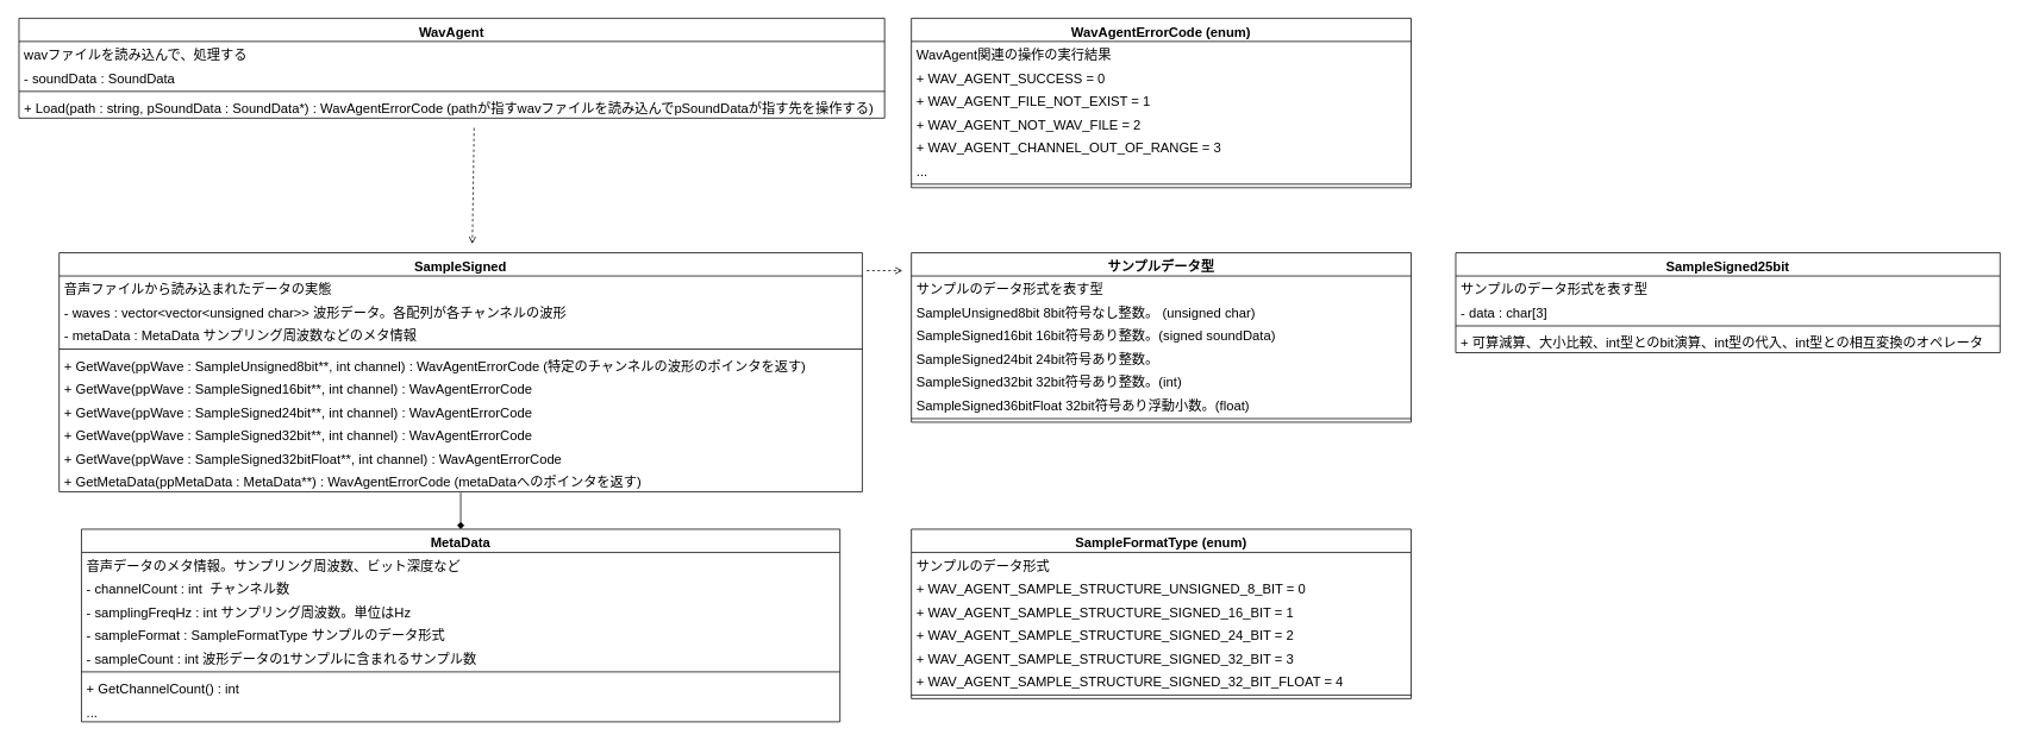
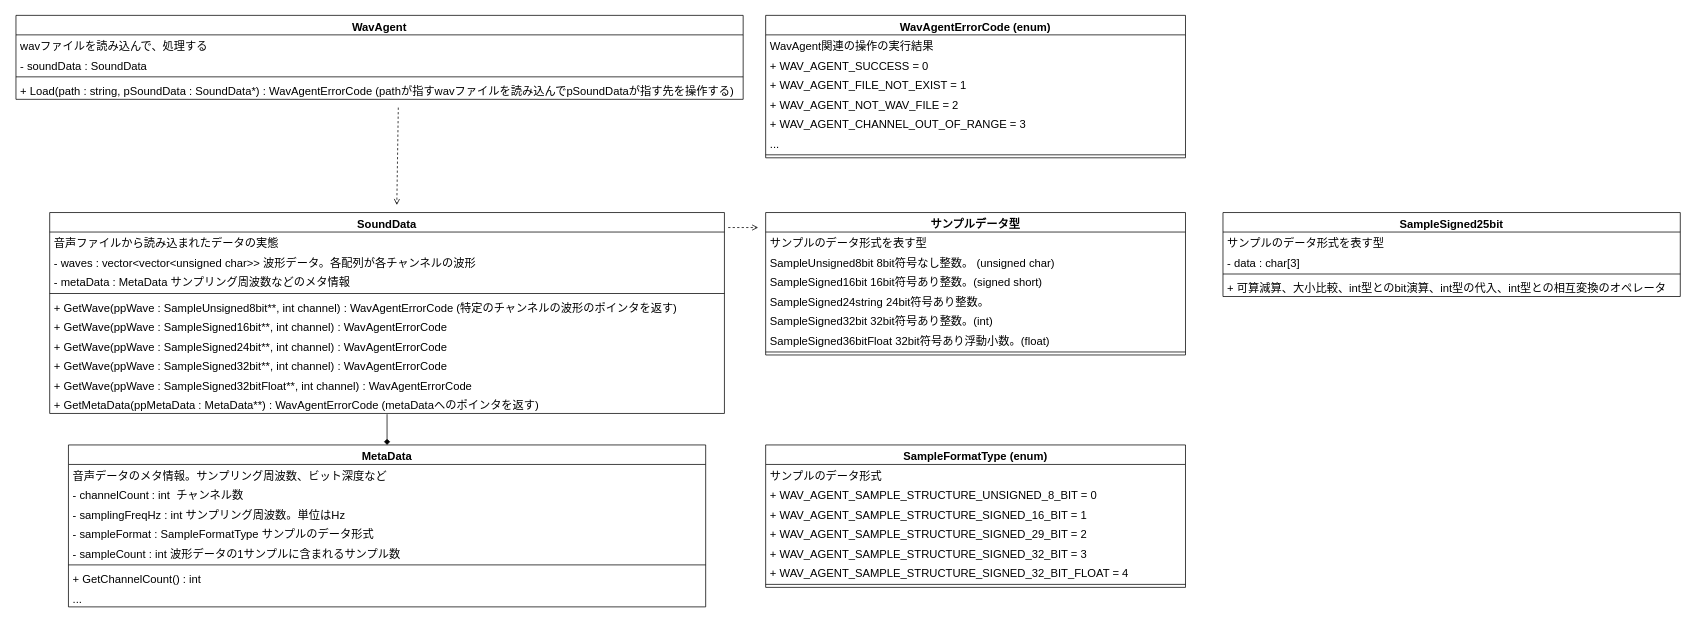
  <mxCell id="0" />
  <mxCell id="1" parent="0" />
  <mxCell id="2" value="" style="endArrow=open;html=1;rounded=0;fontSize=15;endFill=0;entryX=0.5;entryY=0;entryDx=0;entryDy=0;dashed=1;" parent="1" edge="1"><mxGeometry width="50" height="50" relative="1" as="geometry"><mxPoint x="530" y="143" as="sourcePoint" /><mxPoint x="528" y="273" as="targetPoint" /><Array as="points" /></mxGeometry></mxCell>
  <mxCell id="3" value="WavAgent" style="swimlane;fontStyle=1;align=center;verticalAlign=top;childLayout=stackLayout;horizontal=1;startSize=26;horizontalStack=0;resizeParent=1;resizeParentMax=0;resizeLast=0;collapsible=1;marginBottom=0;fontSize=15;" parent="1" vertex="1"><mxGeometry x="20" y="20" width="970" height="112" as="geometry" /></mxCell>
  <mxCell id="4" value="wavファイルを読み込んで、処理する" style="text;strokeColor=none;fillColor=none;align=left;verticalAlign=top;spacingLeft=4;spacingRight=4;overflow=hidden;rotatable=0;points=[[0,0.5],[1,0.5]];portConstraint=eastwest;fontSize=15;" parent="3" vertex="1"><mxGeometry y="26" width="970" height="26" as="geometry" /></mxCell>
  <mxCell id="5" value="- soundData : SoundData" style="text;strokeColor=none;fillColor=none;align=left;verticalAlign=top;spacingLeft=4;spacingRight=4;overflow=hidden;rotatable=0;points=[[0,0.5],[1,0.5]];portConstraint=eastwest;fontSize=15;" parent="3" vertex="1"><mxGeometry y="52" width="970" height="26" as="geometry" /></mxCell>
  <mxCell id="6" value="" style="line;strokeWidth=1;fillColor=none;align=left;verticalAlign=middle;spacingTop=-1;spacingLeft=3;spacingRight=3;rotatable=0;labelPosition=right;points=[];portConstraint=eastwest;fontSize=15;" parent="3" vertex="1"><mxGeometry y="78" width="970" height="8" as="geometry" /></mxCell>
  <mxCell id="7" value="+ Load(path : string, pSoundData : SoundData*) : WavAgentErrorCode (pathが指すwavファイルを読み込んでpSoundDataが指す先を操作する)" style="text;strokeColor=none;fillColor=none;align=left;verticalAlign=top;spacingLeft=4;spacingRight=4;overflow=hidden;rotatable=0;points=[[0,0.5],[1,0.5]];portConstraint=eastwest;fontSize=15;" parent="3" vertex="1"><mxGeometry y="86" width="970" height="26" as="geometry" /></mxCell>
- <mxCell id="8" value="SampleSigned" style="swimlane;fontStyle=1;align=center;verticalAlign=top;childLayout=stackLayout;horizontal=1;startSize=26;horizontalStack=0;resizeParent=1;resizeParentMax=0;resizeLast=0;collapsible=1;marginBottom=0;fontSize=15;" parent="1" vertex="1"><mxGeometry x="65" y="283" width="900" height="268" as="geometry" /></mxCell>
+ <mxCell id="8" value="SoundData" style="swimlane;fontStyle=1;align=center;verticalAlign=top;childLayout=stackLayout;horizontal=1;startSize=26;horizontalStack=0;resizeParent=1;resizeParentMax=0;resizeLast=0;collapsible=1;marginBottom=0;fontSize=15;" parent="1" vertex="1"><mxGeometry x="65" y="283" width="900" height="268" as="geometry" /></mxCell>
  <mxCell id="9" value="音声ファイルから読み込まれたデータの実態" style="text;strokeColor=none;fillColor=none;align=left;verticalAlign=top;spacingLeft=4;spacingRight=4;overflow=hidden;rotatable=0;points=[[0,0.5],[1,0.5]];portConstraint=eastwest;fontSize=15;" parent="8" vertex="1"><mxGeometry y="26" width="900" height="26" as="geometry" /></mxCell>
  <mxCell id="10" value="- waves : vector&lt;vector&lt;unsigned char&gt;&gt; 波形データ。各配列が各チャンネルの波形" style="text;strokeColor=none;fillColor=none;align=left;verticalAlign=top;spacingLeft=4;spacingRight=4;overflow=hidden;rotatable=0;points=[[0,0.5],[1,0.5]];portConstraint=eastwest;fontSize=15;" parent="8" vertex="1"><mxGeometry y="52" width="900" height="26" as="geometry" /></mxCell>
  <mxCell id="11" value="- metaData : MetaData サンプリング周波数などのメタ情報" style="text;strokeColor=none;fillColor=none;align=left;verticalAlign=top;spacingLeft=4;spacingRight=4;overflow=hidden;rotatable=0;points=[[0,0.5],[1,0.5]];portConstraint=eastwest;fontSize=15;" parent="8" vertex="1"><mxGeometry y="78" width="900" height="26" as="geometry" /></mxCell>
  <mxCell id="12" value="" style="line;strokeWidth=1;fillColor=none;align=left;verticalAlign=middle;spacingTop=-1;spacingLeft=3;spacingRight=3;rotatable=0;labelPosition=right;points=[];portConstraint=eastwest;fontSize=15;" parent="8" vertex="1"><mxGeometry y="104" width="900" height="8" as="geometry" /></mxCell>
  <mxCell id="13" value="+ GetWave(ppWave : SampleUnsigned8bit**, int channel) : WavAgentErrorCode (特定のチャンネルの波形のポインタを返す)" style="text;strokeColor=none;fillColor=none;align=left;verticalAlign=top;spacingLeft=4;spacingRight=4;overflow=hidden;rotatable=0;points=[[0,0.5],[1,0.5]];portConstraint=eastwest;fontSize=15;" parent="8" vertex="1"><mxGeometry y="112" width="900" height="26" as="geometry" /></mxCell>
  <mxCell id="14" value="+ GetWave(ppWave : SampleSigned16bit**, int channel) : WavAgentErrorCode  " style="text;strokeColor=none;fillColor=none;align=left;verticalAlign=top;spacingLeft=4;spacingRight=4;overflow=hidden;rotatable=0;points=[[0,0.5],[1,0.5]];portConstraint=eastwest;fontSize=15;" parent="8" vertex="1"><mxGeometry y="138" width="900" height="26" as="geometry" /></mxCell>
  <mxCell id="15" value="+ GetWave(ppWave : SampleSigned24bit**, int channel) : WavAgentErrorCode " style="text;strokeColor=none;fillColor=none;align=left;verticalAlign=top;spacingLeft=4;spacingRight=4;overflow=hidden;rotatable=0;points=[[0,0.5],[1,0.5]];portConstraint=eastwest;fontSize=15;" parent="8" vertex="1"><mxGeometry y="164" width="900" height="26" as="geometry" /></mxCell>
  <mxCell id="16" value="+ GetWave(ppWave : SampleSigned32bit**, int channel) : WavAgentErrorCode  " style="text;strokeColor=none;fillColor=none;align=left;verticalAlign=top;spacingLeft=4;spacingRight=4;overflow=hidden;rotatable=0;points=[[0,0.5],[1,0.5]];portConstraint=eastwest;fontSize=15;" parent="8" vertex="1"><mxGeometry y="190" width="900" height="26" as="geometry" /></mxCell>
  <mxCell id="17" value="+ GetWave(ppWave : SampleSigned32bitFloat**, int channel) : WavAgentErrorCode  " style="text;strokeColor=none;fillColor=none;align=left;verticalAlign=top;spacingLeft=4;spacingRight=4;overflow=hidden;rotatable=0;points=[[0,0.5],[1,0.5]];portConstraint=eastwest;fontSize=15;" parent="8" vertex="1"><mxGeometry y="216" width="900" height="26" as="geometry" /></mxCell>
  <mxCell id="18" value="+ GetMetaData(ppMetaData : MetaData**) : WavAgentErrorCode (metaDataへのポインタを返す)" style="text;strokeColor=none;fillColor=none;align=left;verticalAlign=top;spacingLeft=4;spacingRight=4;overflow=hidden;rotatable=0;points=[[0,0.5],[1,0.5]];portConstraint=eastwest;fontSize=15;" parent="8" vertex="1"><mxGeometry y="242" width="900" height="26" as="geometry" /></mxCell>
  <mxCell id="19" value="MetaData" style="swimlane;fontStyle=1;align=center;verticalAlign=top;childLayout=stackLayout;horizontal=1;startSize=26;horizontalStack=0;resizeParent=1;resizeParentMax=0;resizeLast=0;collapsible=1;marginBottom=0;fontSize=15;" parent="1" vertex="1"><mxGeometry x="90" y="593" width="850" height="216" as="geometry" /></mxCell>
  <mxCell id="20" value="音声データのメタ情報。サンプリング周波数、ビット深度など" style="text;strokeColor=none;fillColor=none;align=left;verticalAlign=top;spacingLeft=4;spacingRight=4;overflow=hidden;rotatable=0;points=[[0,0.5],[1,0.5]];portConstraint=eastwest;fontSize=15;" parent="19" vertex="1"><mxGeometry y="26" width="850" height="26" as="geometry" /></mxCell>
  <mxCell id="21" value="- channelCount : int  チャンネル数    " style="text;strokeColor=none;fillColor=none;align=left;verticalAlign=top;spacingLeft=4;spacingRight=4;overflow=hidden;rotatable=0;points=[[0,0.5],[1,0.5]];portConstraint=eastwest;fontSize=15;" parent="19" vertex="1"><mxGeometry y="52" width="850" height="26" as="geometry" /></mxCell>
  <mxCell id="22" value="- samplingFreqHz : int サンプリング周波数。単位はHz" style="text;strokeColor=none;fillColor=none;align=left;verticalAlign=top;spacingLeft=4;spacingRight=4;overflow=hidden;rotatable=0;points=[[0,0.5],[1,0.5]];portConstraint=eastwest;fontSize=15;" parent="19" vertex="1"><mxGeometry y="78" width="850" height="26" as="geometry" /></mxCell>
  <mxCell id="23" value="- sampleFormat : SampleFormatType サンプルのデータ形式" style="text;strokeColor=none;fillColor=none;align=left;verticalAlign=top;spacingLeft=4;spacingRight=4;overflow=hidden;rotatable=0;points=[[0,0.5],[1,0.5]];portConstraint=eastwest;fontSize=15;" parent="19" vertex="1"><mxGeometry y="104" width="850" height="26" as="geometry" /></mxCell>
  <mxCell id="24" value="- sampleCount : int 波形データの1サンプルに含まれるサンプル数" style="text;strokeColor=none;fillColor=none;align=left;verticalAlign=top;spacingLeft=4;spacingRight=4;overflow=hidden;rotatable=0;points=[[0,0.5],[1,0.5]];portConstraint=eastwest;fontSize=15;" parent="19" vertex="1"><mxGeometry y="130" width="850" height="26" as="geometry" /></mxCell>
  <mxCell id="25" value="" style="line;strokeWidth=1;fillColor=none;align=left;verticalAlign=middle;spacingTop=-1;spacingLeft=3;spacingRight=3;rotatable=0;labelPosition=right;points=[];portConstraint=eastwest;fontSize=15;" parent="19" vertex="1"><mxGeometry y="156" width="850" height="8" as="geometry" /></mxCell>
  <mxCell id="26" value="+ GetChannelCount() : int" style="text;strokeColor=none;fillColor=none;align=left;verticalAlign=top;spacingLeft=4;spacingRight=4;overflow=hidden;rotatable=0;points=[[0,0.5],[1,0.5]];portConstraint=eastwest;fontSize=15;" parent="19" vertex="1"><mxGeometry y="164" width="850" height="26" as="geometry" /></mxCell>
  <mxCell id="27" value="..." style="text;strokeColor=none;fillColor=none;align=left;verticalAlign=top;spacingLeft=4;spacingRight=4;overflow=hidden;rotatable=0;points=[[0,0.5],[1,0.5]];portConstraint=eastwest;fontSize=15;" parent="19" vertex="1"><mxGeometry y="190" width="850" height="26" as="geometry" /></mxCell>
  <mxCell id="28" value="" style="endArrow=diamond;html=1;rounded=0;fontSize=15;endFill=1;entryX=0.5;entryY=0;entryDx=0;entryDy=0;exitX=0.5;exitY=1.038;exitDx=0;exitDy=0;exitPerimeter=0;" parent="1" source="18" target="19" edge="1"><mxGeometry width="50" height="50" relative="1" as="geometry"><mxPoint x="515" y="453" as="sourcePoint" /><mxPoint x="538" y="283" as="targetPoint" /><Array as="points" /></mxGeometry></mxCell>
  <mxCell id="29" value="WavAgentErrorCode (enum)" style="swimlane;fontStyle=1;align=center;verticalAlign=top;childLayout=stackLayout;horizontal=1;startSize=26;horizontalStack=0;resizeParent=1;resizeParentMax=0;resizeLast=0;collapsible=1;marginBottom=0;fontSize=15;" parent="1" vertex="1"><mxGeometry x="1020" y="20" width="560" height="190" as="geometry" /></mxCell>
  <mxCell id="30" value="WavAgent関連の操作の実行結果" style="text;strokeColor=none;fillColor=none;align=left;verticalAlign=top;spacingLeft=4;spacingRight=4;overflow=hidden;rotatable=0;points=[[0,0.5],[1,0.5]];portConstraint=eastwest;fontSize=15;" parent="29" vertex="1"><mxGeometry y="26" width="560" height="26" as="geometry" /></mxCell>
  <mxCell id="31" value="+ WAV_AGENT_SUCCESS = 0" style="text;strokeColor=none;fillColor=none;align=left;verticalAlign=top;spacingLeft=4;spacingRight=4;overflow=hidden;rotatable=0;points=[[0,0.5],[1,0.5]];portConstraint=eastwest;fontSize=15;" parent="29" vertex="1"><mxGeometry y="52" width="560" height="26" as="geometry" /></mxCell>
  <mxCell id="32" value="+ WAV_AGENT_FILE_NOT_EXIST = 1" style="text;strokeColor=none;fillColor=none;align=left;verticalAlign=top;spacingLeft=4;spacingRight=4;overflow=hidden;rotatable=0;points=[[0,0.5],[1,0.5]];portConstraint=eastwest;fontSize=15;" parent="29" vertex="1"><mxGeometry y="78" width="560" height="26" as="geometry" /></mxCell>
  <mxCell id="33" value="+ WAV_AGENT_NOT_WAV_FILE = 2" style="text;strokeColor=none;fillColor=none;align=left;verticalAlign=top;spacingLeft=4;spacingRight=4;overflow=hidden;rotatable=0;points=[[0,0.5],[1,0.5]];portConstraint=eastwest;fontSize=15;" parent="29" vertex="1"><mxGeometry y="104" width="560" height="26" as="geometry" /></mxCell>
  <mxCell id="34" value="+ WAV_AGENT_CHANNEL_OUT_OF_RANGE = 3" style="text;strokeColor=none;fillColor=none;align=left;verticalAlign=top;spacingLeft=4;spacingRight=4;overflow=hidden;rotatable=0;points=[[0,0.5],[1,0.5]];portConstraint=eastwest;fontSize=15;" parent="29" vertex="1"><mxGeometry y="130" width="560" height="26" as="geometry" /></mxCell>
  <mxCell id="35" value="..." style="text;strokeColor=none;fillColor=none;align=left;verticalAlign=top;spacingLeft=4;spacingRight=4;overflow=hidden;rotatable=0;points=[[0,0.5],[1,0.5]];portConstraint=eastwest;fontSize=15;" parent="29" vertex="1"><mxGeometry y="156" width="560" height="26" as="geometry" /></mxCell>
  <mxCell id="36" value="" style="line;strokeWidth=1;fillColor=none;align=left;verticalAlign=middle;spacingTop=-1;spacingLeft=3;spacingRight=3;rotatable=0;labelPosition=right;points=[];portConstraint=eastwest;fontSize=15;" parent="29" vertex="1"><mxGeometry y="182" width="560" height="8" as="geometry" /></mxCell>
  <mxCell id="37" value="SampleFormatType (enum)" style="swimlane;fontStyle=1;align=center;verticalAlign=top;childLayout=stackLayout;horizontal=1;startSize=26;horizontalStack=0;resizeParent=1;resizeParentMax=0;resizeLast=0;collapsible=1;marginBottom=0;fontSize=15;" parent="1" vertex="1"><mxGeometry x="1020" y="593" width="560" height="190" as="geometry" /></mxCell>
  <mxCell id="38" value="サンプルのデータ形式" style="text;strokeColor=none;fillColor=none;align=left;verticalAlign=top;spacingLeft=4;spacingRight=4;overflow=hidden;rotatable=0;points=[[0,0.5],[1,0.5]];portConstraint=eastwest;fontSize=15;" parent="37" vertex="1"><mxGeometry y="26" width="560" height="26" as="geometry" /></mxCell>
  <mxCell id="39" value="+ WAV_AGENT_SAMPLE_STRUCTURE_UNSIGNED_8_BIT = 0" style="text;strokeColor=none;fillColor=none;align=left;verticalAlign=top;spacingLeft=4;spacingRight=4;overflow=hidden;rotatable=0;points=[[0,0.5],[1,0.5]];portConstraint=eastwest;fontSize=15;" parent="37" vertex="1"><mxGeometry y="52" width="560" height="26" as="geometry" /></mxCell>
  <mxCell id="40" value="+ WAV_AGENT_SAMPLE_STRUCTURE_SIGNED_16_BIT = 1" style="text;strokeColor=none;fillColor=none;align=left;verticalAlign=top;spacingLeft=4;spacingRight=4;overflow=hidden;rotatable=0;points=[[0,0.5],[1,0.5]];portConstraint=eastwest;fontSize=15;" parent="37" vertex="1"><mxGeometry y="78" width="560" height="26" as="geometry" /></mxCell>
- <mxCell id="41" value="+ WAV_AGENT_SAMPLE_STRUCTURE_SIGNED_24_BIT = 2" style="text;strokeColor=none;fillColor=none;align=left;verticalAlign=top;spacingLeft=4;spacingRight=4;overflow=hidden;rotatable=0;points=[[0,0.5],[1,0.5]];portConstraint=eastwest;fontSize=15;" parent="37" vertex="1"><mxGeometry y="104" width="560" height="26" as="geometry" /></mxCell>
+ <mxCell id="41" value="+ WAV_AGENT_SAMPLE_STRUCTURE_SIGNED_29_BIT = 2" style="text;strokeColor=none;fillColor=none;align=left;verticalAlign=top;spacingLeft=4;spacingRight=4;overflow=hidden;rotatable=0;points=[[0,0.5],[1,0.5]];portConstraint=eastwest;fontSize=15;" parent="37" vertex="1"><mxGeometry y="104" width="560" height="26" as="geometry" /></mxCell>
  <mxCell id="42" value="+ WAV_AGENT_SAMPLE_STRUCTURE_SIGNED_32_BIT = 3" style="text;strokeColor=none;fillColor=none;align=left;verticalAlign=top;spacingLeft=4;spacingRight=4;overflow=hidden;rotatable=0;points=[[0,0.5],[1,0.5]];portConstraint=eastwest;fontSize=15;" parent="37" vertex="1"><mxGeometry y="130" width="560" height="26" as="geometry" /></mxCell>
  <mxCell id="43" value="+ WAV_AGENT_SAMPLE_STRUCTURE_SIGNED_32_BIT_FLOAT = 4" style="text;strokeColor=none;fillColor=none;align=left;verticalAlign=top;spacingLeft=4;spacingRight=4;overflow=hidden;rotatable=0;points=[[0,0.5],[1,0.5]];portConstraint=eastwest;fontSize=15;" parent="37" vertex="1"><mxGeometry y="156" width="560" height="26" as="geometry" /></mxCell>
  <mxCell id="44" value="" style="line;strokeWidth=1;fillColor=none;align=left;verticalAlign=middle;spacingTop=-1;spacingLeft=3;spacingRight=3;rotatable=0;labelPosition=right;points=[];portConstraint=eastwest;fontSize=15;" parent="37" vertex="1"><mxGeometry y="182" width="560" height="8" as="geometry" /></mxCell>
  <mxCell id="45" value="サンプルデータ型" style="swimlane;fontStyle=1;align=center;verticalAlign=top;childLayout=stackLayout;horizontal=1;startSize=26;horizontalStack=0;resizeParent=1;resizeParentMax=0;resizeLast=0;collapsible=1;marginBottom=0;fontSize=15;" parent="1" vertex="1"><mxGeometry x="1020" y="283" width="560" height="190" as="geometry" /></mxCell>
  <mxCell id="46" value="サンプルのデータ形式を表す型" style="text;strokeColor=none;fillColor=none;align=left;verticalAlign=top;spacingLeft=4;spacingRight=4;overflow=hidden;rotatable=0;points=[[0,0.5],[1,0.5]];portConstraint=eastwest;fontSize=15;" parent="45" vertex="1"><mxGeometry y="26" width="560" height="26" as="geometry" /></mxCell>
  <mxCell id="47" value="SampleUnsigned8bit 8bit符号なし整数。 (unsigned char)" style="text;strokeColor=none;fillColor=none;align=left;verticalAlign=top;spacingLeft=4;spacingRight=4;overflow=hidden;rotatable=0;points=[[0,0.5],[1,0.5]];portConstraint=eastwest;fontSize=15;" parent="45" vertex="1"><mxGeometry y="52" width="560" height="26" as="geometry" /></mxCell>
- <mxCell id="48" value="SampleSigned16bit 16bit符号あり整数。(signed soundData)" style="text;strokeColor=none;fillColor=none;align=left;verticalAlign=top;spacingLeft=4;spacingRight=4;overflow=hidden;rotatable=0;points=[[0,0.5],[1,0.5]];portConstraint=eastwest;fontSize=15;" parent="45" vertex="1"><mxGeometry y="78" width="560" height="26" as="geometry" /></mxCell>
- <mxCell id="49" value="SampleSigned24bit 24bit符号あり整数。" style="text;strokeColor=none;fillColor=none;align=left;verticalAlign=top;spacingLeft=4;spacingRight=4;overflow=hidden;rotatable=0;points=[[0,0.5],[1,0.5]];portConstraint=eastwest;fontSize=15;" parent="45" vertex="1"><mxGeometry y="104" width="560" height="26" as="geometry" /></mxCell>
+ <mxCell id="48" value="SampleSigned16bit 16bit符号あり整数。(signed short)" style="text;strokeColor=none;fillColor=none;align=left;verticalAlign=top;spacingLeft=4;spacingRight=4;overflow=hidden;rotatable=0;points=[[0,0.5],[1,0.5]];portConstraint=eastwest;fontSize=15;" parent="45" vertex="1"><mxGeometry y="78" width="560" height="26" as="geometry" /></mxCell>
+ <mxCell id="49" value="SampleSigned24string 24bit符号あり整数。" style="text;strokeColor=none;fillColor=none;align=left;verticalAlign=top;spacingLeft=4;spacingRight=4;overflow=hidden;rotatable=0;points=[[0,0.5],[1,0.5]];portConstraint=eastwest;fontSize=15;" parent="45" vertex="1"><mxGeometry y="104" width="560" height="26" as="geometry" /></mxCell>
  <mxCell id="50" value="SampleSigned32bit 32bit符号あり整数。(int)" style="text;strokeColor=none;fillColor=none;align=left;verticalAlign=top;spacingLeft=4;spacingRight=4;overflow=hidden;rotatable=0;points=[[0,0.5],[1,0.5]];portConstraint=eastwest;fontSize=15;" parent="45" vertex="1"><mxGeometry y="130" width="560" height="26" as="geometry" /></mxCell>
  <mxCell id="51" value="SampleSigned36bitFloat 32bit符号あり浮動小数。(float)" style="text;strokeColor=none;fillColor=none;align=left;verticalAlign=top;spacingLeft=4;spacingRight=4;overflow=hidden;rotatable=0;points=[[0,0.5],[1,0.5]];portConstraint=eastwest;fontSize=15;" parent="45" vertex="1"><mxGeometry y="156" width="560" height="26" as="geometry" /></mxCell>
  <mxCell id="52" value="" style="line;strokeWidth=1;fillColor=none;align=left;verticalAlign=middle;spacingTop=-1;spacingLeft=3;spacingRight=3;rotatable=0;labelPosition=right;points=[];portConstraint=eastwest;fontSize=15;" parent="45" vertex="1"><mxGeometry y="182" width="560" height="8" as="geometry" /></mxCell>
  <mxCell id="53" value="SampleSigned25bit" style="swimlane;fontStyle=1;align=center;verticalAlign=top;childLayout=stackLayout;horizontal=1;startSize=26;horizontalStack=0;resizeParent=1;resizeParentMax=0;resizeLast=0;collapsible=1;marginBottom=0;fontSize=15;" parent="1" vertex="1"><mxGeometry x="1630" y="283" width="610" height="112" as="geometry" /></mxCell>
  <mxCell id="54" value="サンプルのデータ形式を表す型" style="text;strokeColor=none;fillColor=none;align=left;verticalAlign=top;spacingLeft=4;spacingRight=4;overflow=hidden;rotatable=0;points=[[0,0.5],[1,0.5]];portConstraint=eastwest;fontSize=15;" parent="53" vertex="1"><mxGeometry y="26" width="610" height="26" as="geometry" /></mxCell>
  <mxCell id="55" value="- data : char[3]" style="text;strokeColor=none;fillColor=none;align=left;verticalAlign=top;spacingLeft=4;spacingRight=4;overflow=hidden;rotatable=0;points=[[0,0.5],[1,0.5]];portConstraint=eastwest;fontSize=15;" parent="53" vertex="1"><mxGeometry y="52" width="610" height="26" as="geometry" /></mxCell>
  <mxCell id="56" value="" style="line;strokeWidth=1;fillColor=none;align=left;verticalAlign=middle;spacingTop=-1;spacingLeft=3;spacingRight=3;rotatable=0;labelPosition=right;points=[];portConstraint=eastwest;fontSize=15;" parent="53" vertex="1"><mxGeometry y="78" width="610" height="8" as="geometry" /></mxCell>
  <mxCell id="57" value="+ 可算減算、大小比較、int型とのbit演算、int型の代入、int型との相互変換のオペレータ" style="text;strokeColor=none;fillColor=none;align=left;verticalAlign=top;spacingLeft=4;spacingRight=4;overflow=hidden;rotatable=0;points=[[0,0.5],[1,0.5]];portConstraint=eastwest;fontSize=15;" parent="53" vertex="1"><mxGeometry y="86" width="610" height="26" as="geometry" /></mxCell>
  <mxCell id="58" value="" style="endArrow=open;html=1;rounded=0;fontSize=15;endFill=0;dashed=1;" parent="1" edge="1"><mxGeometry width="50" height="50" relative="1" as="geometry"><mxPoint x="970" y="303" as="sourcePoint" /><mxPoint x="1010" y="303" as="targetPoint" /><Array as="points" /></mxGeometry></mxCell>
